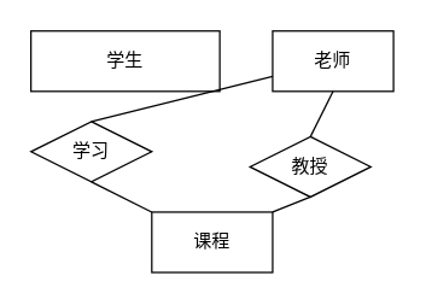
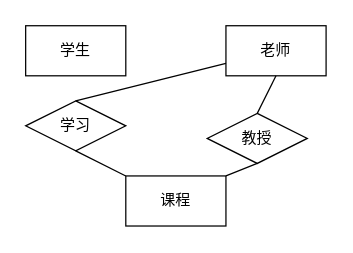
  <mxCell id="0" />
  <mxCell id="1" parent="0" />
- <mxCell id="2" value="学生" style="rounded=0;whiteSpace=wrap;html=1;" vertex="1" parent="1"><mxGeometry x="20" y="20" width="125" height="40" as="geometry" /></mxCell>
+ <mxCell id="2" value="学生" style="rounded=0;whiteSpace=wrap;html=1;" vertex="1" parent="1"><mxGeometry x="20" y="20" width="80" height="40" as="geometry" /></mxCell>
  <mxCell id="3" value="老师" style="rounded=0;whiteSpace=wrap;html=1;" vertex="1" parent="1"><mxGeometry x="180" y="20" width="80" height="40" as="geometry" /></mxCell>
  <mxCell id="4" value="课程" style="rounded=0;whiteSpace=wrap;html=1;" vertex="1" parent="1"><mxGeometry x="100" y="140" width="80" height="40" as="geometry" /></mxCell>
  <mxCell id="5" value="学习" style="rhombus;whiteSpace=wrap;html=1;" vertex="1" parent="1"><mxGeometry x="20" y="80" width="80" height="40" as="geometry" /></mxCell>
  <mxCell id="6" value="" style="endArrow=none;html=1;rounded=0;exitX=0.5;exitY=0;exitDx=0;exitDy=0;" edge="1" parent="1" source="5" target="3"><mxGeometry width="50" height="50" relative="1" as="geometry"><mxPoint x="180" y="140" as="sourcePoint" /><mxPoint x="230" y="90" as="targetPoint" /></mxGeometry></mxCell>
  <mxCell id="7" value="" style="endArrow=none;html=1;rounded=0;entryX=0.5;entryY=1;entryDx=0;entryDy=0;exitX=0;exitY=0;exitDx=0;exitDy=0;" edge="1" parent="1" source="4" target="5"><mxGeometry width="50" height="50" relative="1" as="geometry"><mxPoint x="180" y="140" as="sourcePoint" /><mxPoint x="230" y="90" as="targetPoint" /></mxGeometry></mxCell>
  <mxCell id="8" value="教授" style="rhombus;whiteSpace=wrap;html=1;" vertex="1" parent="1"><mxGeometry x="165" y="90" width="80" height="40" as="geometry" /></mxCell>
  <mxCell id="9" value="" style="endArrow=none;html=1;rounded=0;entryX=0.5;entryY=1;entryDx=0;entryDy=0;exitX=0.5;exitY=0;exitDx=0;exitDy=0;" edge="1" parent="1" source="8" target="3"><mxGeometry width="50" height="50" relative="1" as="geometry"><mxPoint x="220" y="80" as="sourcePoint" /><mxPoint x="270" y="30" as="targetPoint" /></mxGeometry></mxCell>
  <mxCell id="10" value="" style="endArrow=none;html=1;rounded=0;entryX=0.5;entryY=1;entryDx=0;entryDy=0;exitX=1;exitY=0;exitDx=0;exitDy=0;" edge="1" parent="1" source="4" target="8"><mxGeometry width="50" height="50" relative="1" as="geometry"><mxPoint x="180" y="200" as="sourcePoint" /><mxPoint x="230" y="150" as="targetPoint" /></mxGeometry></mxCell>
